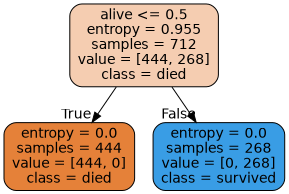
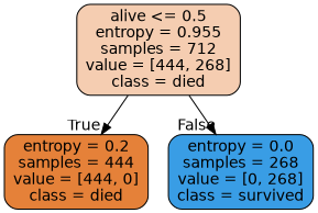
  digraph {
    node [color=black fontname=helvetica shape=box style="filled, rounded"]
    edge [fontname=helvetica labeldistance=2.5]
    n1 [fillcolor="#f5cdb1" label="alive <= 0.5\nentropy = 0.955\nsamples = 712\nvalue = [444, 268]\nclass = died"]
-   n2 [fillcolor="#e58139" label="entropy = 0.0\nsamples = 444\nvalue = [444, 0]\nclass = died"]
+   n2 [fillcolor="#e58139" label="entropy = 0.2\nsamples = 444\nvalue = [444, 0]\nclass = died"]
    n3 [fillcolor="#399de5" label="entropy = 0.0\nsamples = 268\nvalue = [0, 268]\nclass = survived"]
    n1 -> n2 [headlabel=True labelangle=45]
    n1 -> n3 [headlabel=False labelangle=-45]
  }
